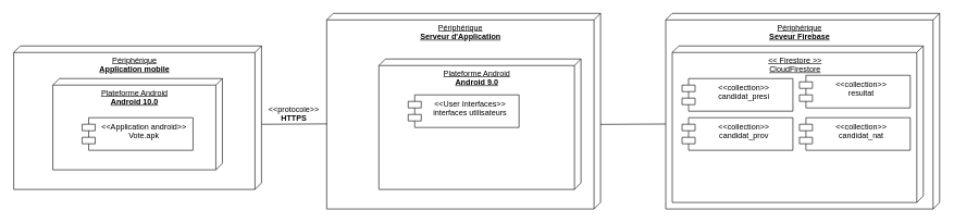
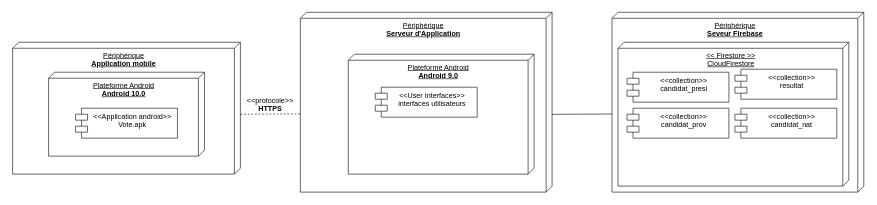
  <mxCell id="0" />
  <mxCell id="1" parent="0" />
  <mxCell id="2" value="Périphérique&lt;br&gt;&lt;b&gt;Serveur d'Application&lt;/b&gt;" style="verticalAlign=top;align=center;spacingTop=8;spacingLeft=2;spacingRight=12;shape=cube;size=10;direction=south;fontStyle=4;html=1;rounded=1;glass=0;" vertex="1" parent="1"><mxGeometry x="500" y="20" width="420" height="300" as="geometry" /></mxCell>
  <mxCell id="3" value="Plateforme Android&lt;br&gt;&lt;b&gt;Android 9.0&lt;/b&gt;" style="verticalAlign=top;align=center;spacingTop=8;spacingLeft=2;spacingRight=12;shape=cube;size=10;direction=south;fontStyle=4;html=1;rounded=1;glass=0;" vertex="1" parent="1"><mxGeometry x="580" y="90" width="310" height="200" as="geometry" /></mxCell>
  <mxCell id="4" value="&lt;&lt;User Interfaces&gt;&gt;&#10;interfaces utilisateurs&#10;" style="shape=module;align=left;spacingLeft=20;align=center;verticalAlign=top;rounded=1;glass=0;fontStyle=0" vertex="1" parent="1"><mxGeometry x="625" y="145" width="170" height="50" as="geometry" /></mxCell>
  <mxCell id="5" value="" style="group" vertex="1" connectable="0" parent="1"><mxGeometry x="20" y="70" width="380" height="220" as="geometry" /></mxCell>
  <mxCell id="6" value="Périphérique&lt;br&gt;&lt;b&gt;Application mobile&lt;/b&gt;" style="verticalAlign=top;align=center;spacingTop=8;spacingLeft=2;spacingRight=12;shape=cube;size=10;direction=south;fontStyle=4;html=1;rounded=1;glass=0;" vertex="1" parent="5"><mxGeometry width="380" height="220" as="geometry" /></mxCell>
  <mxCell id="7" value="Plateforme Android&lt;br&gt;&lt;b&gt;Android 10.0&lt;/b&gt;" style="verticalAlign=top;align=center;spacingTop=8;spacingLeft=2;spacingRight=12;shape=cube;size=10;direction=south;fontStyle=4;html=1;rounded=1;glass=0;" vertex="1" parent="5"><mxGeometry x="60" y="50" width="260" height="140" as="geometry" /></mxCell>
  <mxCell id="8" value="&lt;&lt;Application android&gt;&gt;&#10;Vote.apk&#10;" style="shape=module;align=left;spacingLeft=20;align=center;verticalAlign=top;rounded=1;glass=0;fontStyle=0" vertex="1" parent="5"><mxGeometry x="105" y="110" width="170" height="50" as="geometry" /></mxCell>
- <mxCell id="9" value="" style="endArrow=none;html=1;strokeColor=#000000;exitX=0.546;exitY=-0.001;exitDx=0;exitDy=0;exitPerimeter=0;entryX=0.565;entryY=0.999;entryDx=0;entryDy=0;entryPerimeter=0;" edge="1" parent="1" source="6" target="2"><mxGeometry width="50" height="50" relative="1" as="geometry"><mxPoint x="410" y="190" as="sourcePoint" /><mxPoint x="490" y="190" as="targetPoint" /></mxGeometry></mxCell>
+ <mxCell id="9" value="" style="endArrow=none;html=1;strokeColor=#000000;exitX=0.546;exitY=-0.001;exitDx=0;exitDy=0;exitPerimeter=0;entryX=0.565;entryY=0.999;entryDx=0;entryDy=0;entryPerimeter=0;dashed=1;" edge="1" parent="1" source="6" target="2"><mxGeometry width="50" height="50" relative="1" as="geometry"><mxPoint x="410" y="190" as="sourcePoint" /><mxPoint x="490" y="190" as="targetPoint" /></mxGeometry></mxCell>
  <mxCell id="10" value="&amp;lt;&amp;lt;protocole&amp;gt;&amp;gt;&lt;br&gt;&lt;div&gt;&lt;span&gt;&lt;b&gt;HTTPS&lt;/b&gt;&lt;/span&gt;&lt;/div&gt;" style="text;html=1;strokeColor=none;fillColor=none;align=center;verticalAlign=middle;whiteSpace=wrap;rounded=0;glass=0;" vertex="1" parent="1"><mxGeometry x="430" y="164" width="40" height="20" as="geometry" /></mxCell>
  <mxCell id="11" value="" style="group" vertex="1" connectable="0" parent="1"><mxGeometry x="1020" y="20" width="420" height="300" as="geometry" /></mxCell>
  <mxCell id="12" value="Périphérique&lt;br&gt;&lt;b&gt;Seveur&amp;nbsp;&lt;/b&gt;&lt;b&gt;Firebase&lt;/b&gt;" style="verticalAlign=top;align=center;spacingTop=8;spacingLeft=2;spacingRight=12;shape=cube;size=10;direction=south;fontStyle=4;html=1;rounded=1;glass=0;" vertex="1" parent="11"><mxGeometry width="420" height="300" as="geometry" /></mxCell>
  <mxCell id="13" value="" style="group" vertex="1" connectable="0" parent="11"><mxGeometry x="10" y="50" width="385" height="240" as="geometry" /></mxCell>
  <mxCell id="14" value="&amp;lt;&amp;lt; Firestore &amp;gt;&amp;gt;&lt;br&gt;CloudFirestore&lt;br&gt;" style="verticalAlign=top;align=center;spacingTop=8;spacingLeft=2;spacingRight=12;shape=cube;size=10;direction=south;fontStyle=4;html=1;rounded=1;glass=0;" vertex="1" parent="13"><mxGeometry width="385" height="240" as="geometry" /></mxCell>
  <mxCell id="15" value="&lt;&lt;collection&gt;&gt;&#10;candidat_presi&#10;" style="shape=module;align=left;spacingLeft=20;align=center;verticalAlign=top;rounded=1;glass=0;fontStyle=0" vertex="1" parent="13"><mxGeometry x="15" y="50" width="170" height="50" as="geometry" /></mxCell>
  <mxCell id="16" value="&lt;&lt;collection&gt;&gt;&#10;candidat_prov&#10;" style="shape=module;align=left;spacingLeft=20;align=center;verticalAlign=top;rounded=1;glass=0;fontStyle=0" vertex="1" parent="13"><mxGeometry x="15" y="110" width="170" height="50" as="geometry" /></mxCell>
  <mxCell id="17" value="&lt;&lt;collection&gt;&gt;&#10;candidat_nat&#10;" style="shape=module;align=left;spacingLeft=20;align=center;verticalAlign=top;rounded=1;glass=0;fontStyle=0" vertex="1" parent="13"><mxGeometry x="195" y="110" width="170" height="50" as="geometry" /></mxCell>
  <mxCell id="18" value="&lt;&lt;collection&gt;&gt;&#10;resultat" style="shape=module;align=left;spacingLeft=20;align=center;verticalAlign=top;rounded=1;glass=0;fontStyle=0" vertex="1" parent="13"><mxGeometry x="195" y="45" width="170" height="50" as="geometry" /></mxCell>
  <mxCell id="19" value="" style="endArrow=none;html=1;strokeColor=#000000;exitX=0.546;exitY=-0.001;exitDx=0;exitDy=0;exitPerimeter=0;entryX=0.565;entryY=0.999;entryDx=0;entryDy=0;entryPerimeter=0;" edge="1" parent="1"><mxGeometry width="50" height="50" relative="1" as="geometry"><mxPoint x="919.96" y="190.28" as="sourcePoint" /><mxPoint x="1020" y="189.66" as="targetPoint" /></mxGeometry></mxCell>
